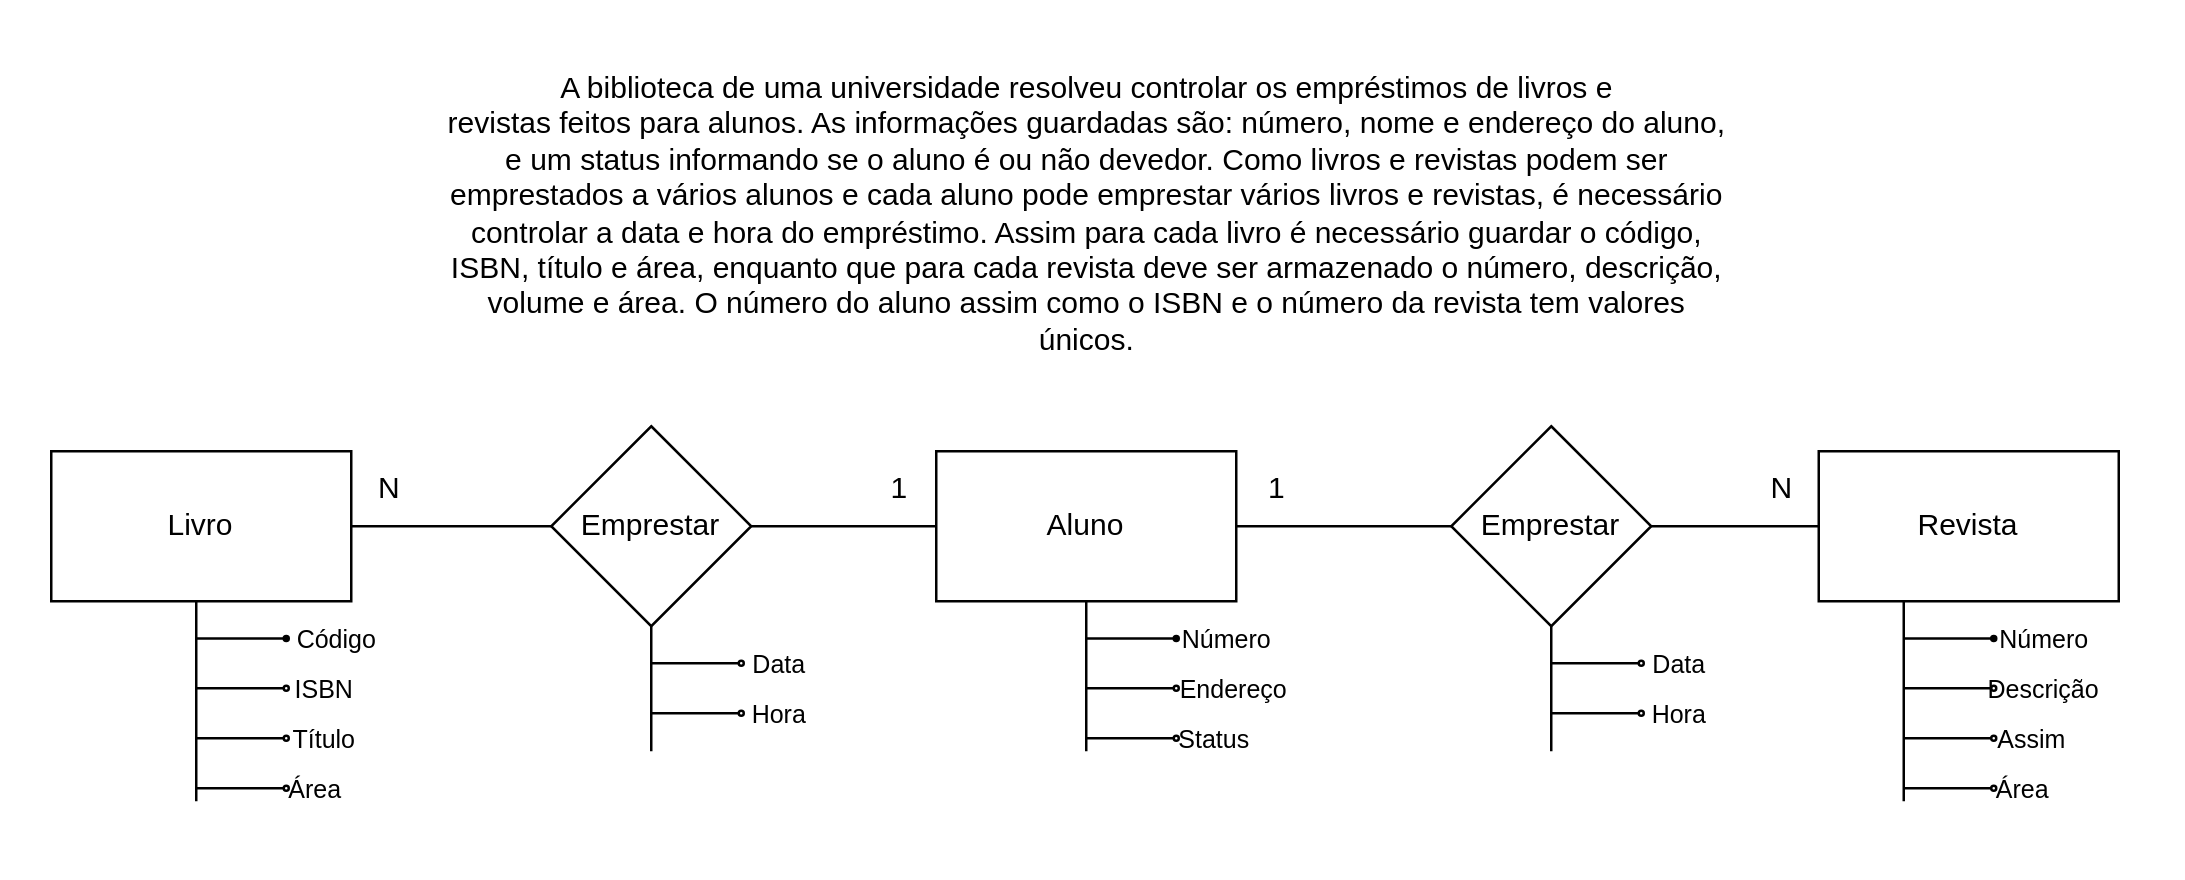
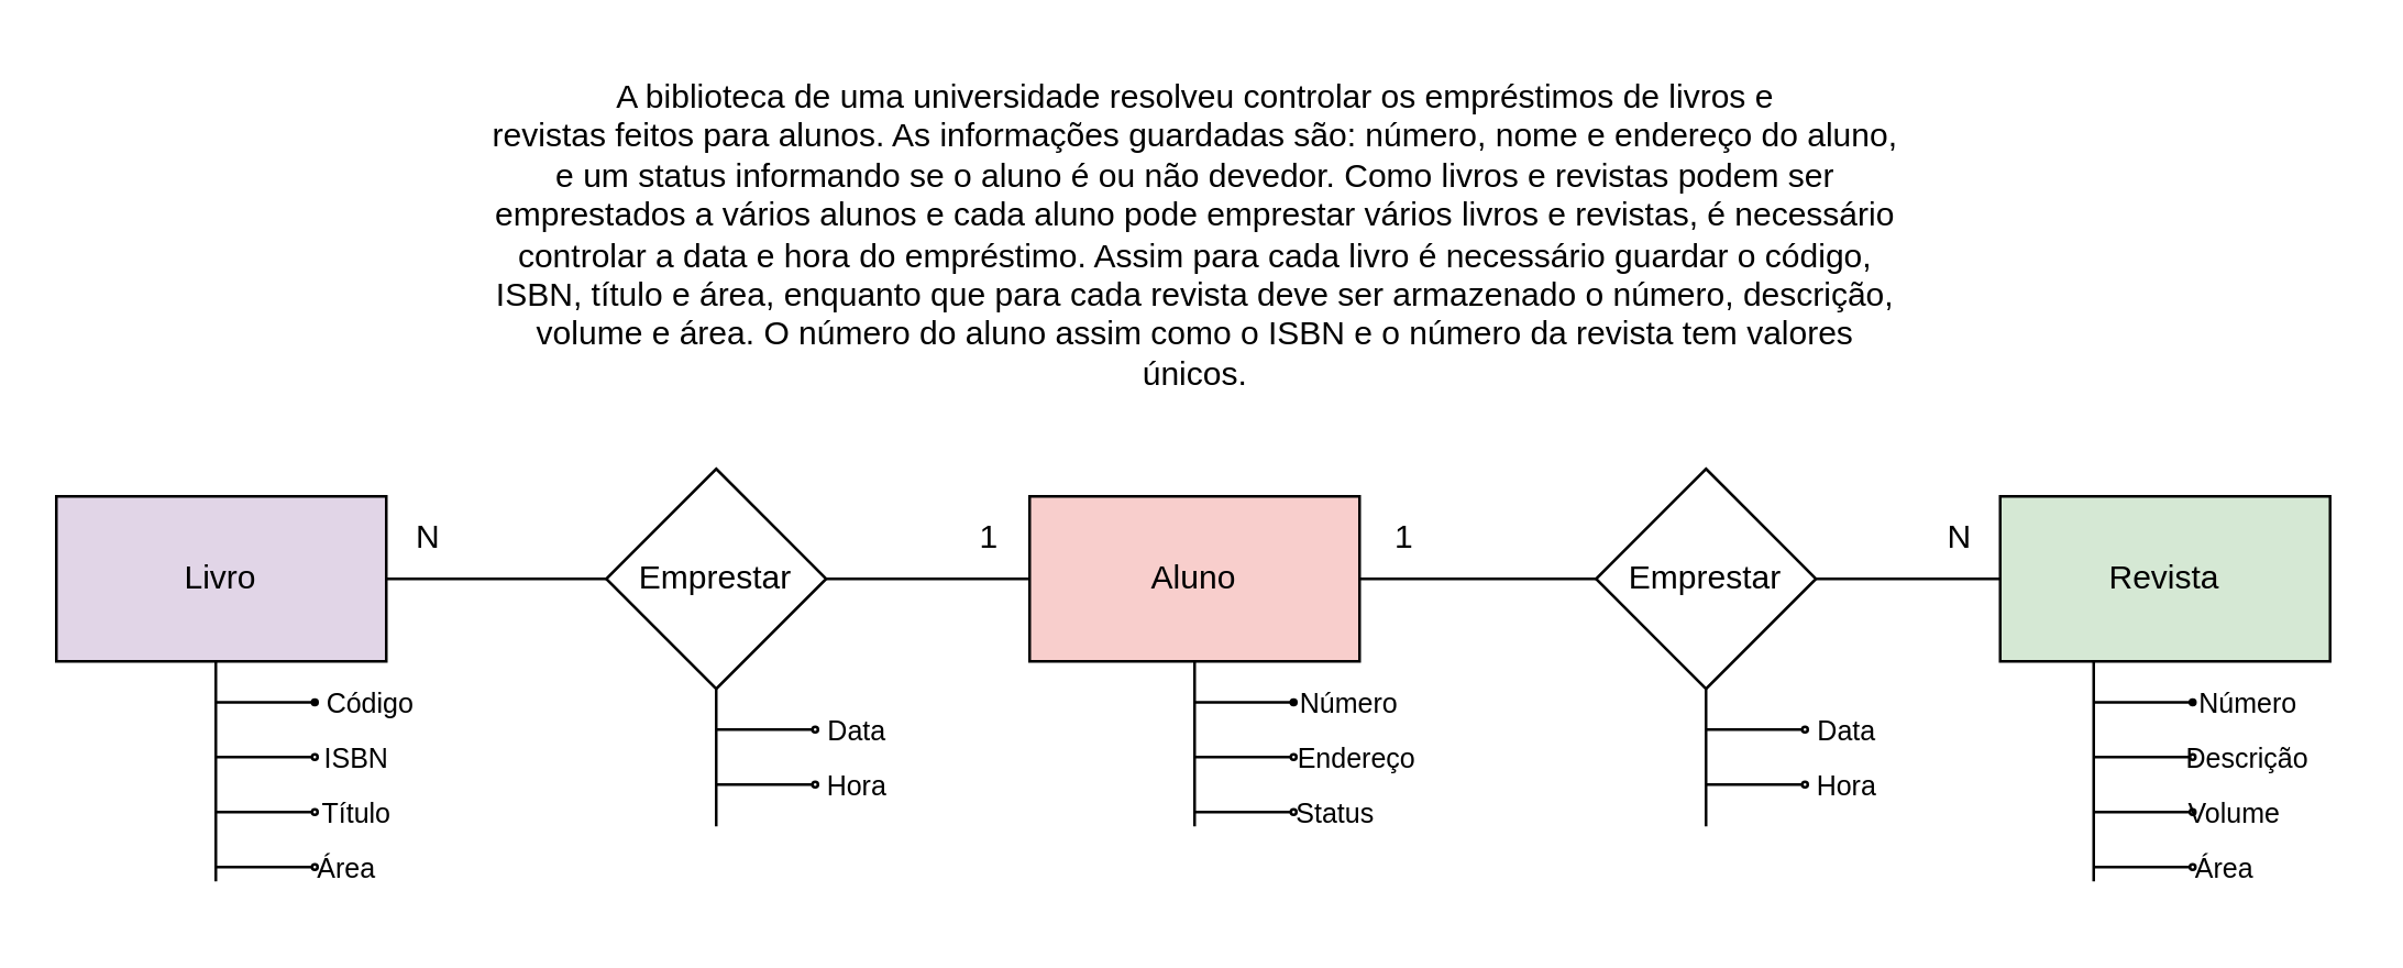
  <mxCell id="0" />
  <mxCell id="1" parent="0" />
  <mxCell id="2" value="A biblioteca de uma universidade resolveu controlar os empréstimos de livros e &lt;br/&gt;revistas feitos para alunos. As informações guardadas são: número, nome e endereço do aluno, &lt;br/&gt;e um status informando se o aluno é ou não devedor. Como livros e revistas podem ser &lt;br/&gt;emprestados a vários alunos e cada aluno pode emprestar vários livros e revistas, é necessário &lt;br/&gt;controlar a data e hora do empréstimo. Assim para cada livro é necessário guardar o código, &lt;br/&gt;ISBN, título e área, enquanto que para cada revista deve ser armazenado o número, descrição, &lt;br/&gt;volume e área. O número do aluno assim como o ISBN e o número da revista tem valores &lt;br/&gt;únicos." style="text;html=1;align=center;verticalAlign=middle;resizable=0;points=[];autosize=1;strokeColor=none;fillColor=none;" vertex="1" parent="1"><mxGeometry x="169" y="20" width="530" height="130" as="geometry" /></mxCell>
  <mxCell id="3" style="edgeStyle=orthogonalEdgeStyle;rounded=0;orthogonalLoop=1;jettySize=auto;html=1;endArrow=none;startFill=0;" edge="1" parent="1" source="5"><mxGeometry relative="1" as="geometry"><mxPoint x="434" y="300" as="targetPoint" /></mxGeometry></mxCell>
  <mxCell id="4" style="edgeStyle=orthogonalEdgeStyle;rounded=0;orthogonalLoop=1;jettySize=auto;html=1;entryX=0;entryY=0.5;entryDx=0;entryDy=0;endArrow=none;startFill=0;" edge="1" parent="1" source="5" target="38"><mxGeometry relative="1" as="geometry" /></mxCell>
- <mxCell id="5" value="Aluno" style="rounded=0;whiteSpace=wrap;html=1;" vertex="1" parent="1"><mxGeometry x="374" y="180" width="120" height="60" as="geometry" /></mxCell>
+ <mxCell id="5" value="Aluno" style="rounded=0;whiteSpace=wrap;html=1;fillColor=#f8cecc;" vertex="1" parent="1"><mxGeometry x="374" y="180" width="120" height="60" as="geometry" /></mxCell>
  <mxCell id="6" style="edgeStyle=orthogonalEdgeStyle;rounded=0;orthogonalLoop=1;jettySize=auto;html=1;entryX=0;entryY=0.5;entryDx=0;entryDy=0;endArrow=none;startFill=0;" edge="1" parent="1" source="7" target="35"><mxGeometry relative="1" as="geometry" /></mxCell>
- <mxCell id="7" value="Livro" style="rounded=0;whiteSpace=wrap;html=1;" vertex="1" parent="1"><mxGeometry y="180" width="120" height="60" as="geometry" x="20" /></mxCell>
- <mxCell id="8" value="Revista" style="rounded=0;whiteSpace=wrap;html=1;" vertex="1" parent="1"><mxGeometry x="727" y="180" width="120" height="60" as="geometry" /></mxCell>
+ <mxCell id="7" value="Livro" style="rounded=0;whiteSpace=wrap;html=1;fillColor=#e1d5e7;" vertex="1" parent="1"><mxGeometry y="180" width="120" height="60" as="geometry" x="20" /></mxCell>
+ <mxCell id="8" value="Revista" style="rounded=0;whiteSpace=wrap;html=1;fillColor=#d5e8d4;" vertex="1" parent="1"><mxGeometry x="727" y="180" width="120" height="60" as="geometry" /></mxCell>
  <mxCell id="9" value="" style="endArrow=oval;html=1;rounded=0;endFill=1;endSize=2;" edge="1" parent="1"><mxGeometry width="50" height="50" relative="1" as="geometry"><mxPoint x="434" y="254.92" as="sourcePoint" /><mxPoint x="470" y="254.92" as="targetPoint" /></mxGeometry></mxCell>
  <mxCell id="10" value="&lt;font style=&quot;font-size: 10px;&quot;&gt;Número&lt;/font&gt;" style="text;html=1;align=center;verticalAlign=middle;resizable=0;points=[];autosize=1;strokeColor=none;fillColor=none;" vertex="1" parent="1"><mxGeometry x="460" y="240" width="60" height="30" as="geometry" /></mxCell>
  <mxCell id="11" value="" style="endArrow=oval;html=1;rounded=0;endFill=0;endSize=2;" edge="1" parent="1"><mxGeometry width="50" height="50" relative="1" as="geometry"><mxPoint x="434" y="274.83" as="sourcePoint" /><mxPoint x="470" y="274.83" as="targetPoint" /></mxGeometry></mxCell>
  <mxCell id="12" value="&lt;span style=&quot;font-size: 10px;&quot;&gt;&amp;nbsp; Endereço&lt;/span&gt;" style="text;html=1;align=center;verticalAlign=middle;resizable=0;points=[];autosize=1;strokeColor=none;fillColor=none;" vertex="1" parent="1"><mxGeometry x="455" y="260" width="70" height="30" as="geometry" /></mxCell>
  <mxCell id="13" value="" style="endArrow=oval;html=1;rounded=0;endFill=0;endSize=2;" edge="1" parent="1"><mxGeometry width="50" height="50" relative="1" as="geometry"><mxPoint x="434" y="294.83" as="sourcePoint" /><mxPoint x="470" y="294.83" as="targetPoint" /></mxGeometry></mxCell>
  <mxCell id="14" value="&lt;span style=&quot;font-size: 10px;&quot;&gt;Status&lt;/span&gt;" style="text;html=1;align=center;verticalAlign=middle;resizable=0;points=[];autosize=1;strokeColor=none;fillColor=none;" vertex="1" parent="1"><mxGeometry x="460" y="280" width="50" height="30" as="geometry" /></mxCell>
  <mxCell id="15" style="edgeStyle=orthogonalEdgeStyle;rounded=0;orthogonalLoop=1;jettySize=auto;html=1;endArrow=none;startFill=0;" edge="1" parent="1"><mxGeometry relative="1" as="geometry"><mxPoint x="78" y="320" as="targetPoint" /><mxPoint x="78" y="240" as="sourcePoint" /></mxGeometry></mxCell>
  <mxCell id="16" value="" style="endArrow=oval;html=1;rounded=0;endFill=1;endSize=2;" edge="1" parent="1"><mxGeometry width="50" height="50" relative="1" as="geometry"><mxPoint x="78" y="254.92" as="sourcePoint" /><mxPoint x="114" y="254.92" as="targetPoint" /></mxGeometry></mxCell>
  <mxCell id="17" value="&lt;span style=&quot;font-size: 10px;&quot;&gt;Código&lt;/span&gt;" style="text;html=1;align=center;verticalAlign=middle;resizable=0;points=[];autosize=1;strokeColor=none;fillColor=none;" vertex="1" parent="1"><mxGeometry x="104" y="240" width="60" height="30" as="geometry" /></mxCell>
  <mxCell id="18" value="" style="endArrow=oval;html=1;rounded=0;endFill=0;endSize=2;" edge="1" parent="1"><mxGeometry width="50" height="50" relative="1" as="geometry"><mxPoint x="78" y="274.83" as="sourcePoint" /><mxPoint x="114" y="274.83" as="targetPoint" /></mxGeometry></mxCell>
  <mxCell id="19" value="&lt;span style=&quot;font-size: 10px;&quot;&gt;ISBN&lt;/span&gt;" style="text;html=1;align=center;verticalAlign=middle;resizable=0;points=[];autosize=1;strokeColor=none;fillColor=none;" vertex="1" parent="1"><mxGeometry x="104" y="260" width="50" height="30" as="geometry" /></mxCell>
  <mxCell id="20" value="" style="endArrow=oval;html=1;rounded=0;endFill=0;endSize=2;" edge="1" parent="1"><mxGeometry width="50" height="50" relative="1" as="geometry"><mxPoint x="78" y="294.83" as="sourcePoint" /><mxPoint x="114" y="294.83" as="targetPoint" /></mxGeometry></mxCell>
  <mxCell id="21" value="&lt;span style=&quot;font-size: 10px;&quot;&gt;Título&lt;/span&gt;" style="text;html=1;align=center;verticalAlign=middle;resizable=0;points=[];autosize=1;strokeColor=none;fillColor=none;" vertex="1" parent="1"><mxGeometry x="104" y="280" width="50" height="30" as="geometry" /></mxCell>
  <mxCell id="22" value="&lt;span style=&quot;font-size: 10px;&quot;&gt;&amp;nbsp;Área&lt;/span&gt;" style="text;html=1;align=center;verticalAlign=middle;resizable=0;points=[];autosize=1;strokeColor=none;fillColor=none;" vertex="1" parent="1"><mxGeometry x="99" y="300" width="50" height="30" as="geometry" /></mxCell>
  <mxCell id="23" value="" style="endArrow=oval;html=1;rounded=0;endFill=0;endSize=2;" edge="1" parent="1"><mxGeometry width="50" height="50" relative="1" as="geometry"><mxPoint x="78" y="314.83" as="sourcePoint" /><mxPoint x="114" y="314.83" as="targetPoint" /></mxGeometry></mxCell>
  <mxCell id="24" style="edgeStyle=orthogonalEdgeStyle;rounded=0;orthogonalLoop=1;jettySize=auto;html=1;endArrow=none;startFill=0;" edge="1" parent="1"><mxGeometry relative="1" as="geometry"><mxPoint x="761" y="320" as="targetPoint" /><mxPoint x="761" y="240" as="sourcePoint" /></mxGeometry></mxCell>
  <mxCell id="25" value="" style="endArrow=oval;html=1;rounded=0;endFill=1;endSize=2;" edge="1" parent="1"><mxGeometry width="50" height="50" relative="1" as="geometry"><mxPoint x="761" y="254.92" as="sourcePoint" /><mxPoint x="797" y="254.92" as="targetPoint" /></mxGeometry></mxCell>
  <mxCell id="26" value="&lt;span style=&quot;font-size: 10px;&quot;&gt;Número&lt;/span&gt;" style="text;html=1;align=center;verticalAlign=middle;resizable=0;points=[];autosize=1;strokeColor=none;fillColor=none;" vertex="1" parent="1"><mxGeometry x="787" y="240" width="60" height="30" as="geometry" /></mxCell>
  <mxCell id="27" value="" style="endArrow=oval;html=1;rounded=0;endFill=0;endSize=2;" edge="1" parent="1"><mxGeometry width="50" height="50" relative="1" as="geometry"><mxPoint x="761" y="274.83" as="sourcePoint" /><mxPoint x="797" y="274.83" as="targetPoint" /></mxGeometry></mxCell>
  <mxCell id="28" value="&lt;span style=&quot;font-size: 10px;&quot;&gt;&amp;nbsp; &amp;nbsp; &amp;nbsp; &amp;nbsp;Descrição&lt;/span&gt;" style="text;html=1;align=center;verticalAlign=middle;resizable=0;points=[];autosize=1;strokeColor=none;fillColor=none;" vertex="1" parent="1"><mxGeometry x="762" y="260" width="90" height="30" as="geometry" /></mxCell>
  <mxCell id="29" value="" style="endArrow=oval;html=1;rounded=0;endFill=0;endSize=2;" edge="1" parent="1"><mxGeometry width="50" height="50" relative="1" as="geometry"><mxPoint x="761" y="294.83" as="sourcePoint" /><mxPoint x="797" y="294.83" as="targetPoint" /></mxGeometry></mxCell>
- <mxCell id="30" value="&lt;span style=&quot;font-size: 10px;&quot;&gt;Assim&lt;/span&gt;" style="text;html=1;align=center;verticalAlign=middle;resizable=0;points=[];autosize=1;strokeColor=none;fillColor=none;" vertex="1" parent="1"><mxGeometry x="782" y="280" width="60" height="30" as="geometry" /></mxCell>
+ <mxCell id="30" value="&lt;span style=&quot;font-size: 10px;&quot;&gt;Volume&lt;/span&gt;" style="text;html=1;align=center;verticalAlign=middle;resizable=0;points=[];autosize=1;strokeColor=none;fillColor=none;" vertex="1" parent="1"><mxGeometry x="782" y="280" width="60" height="30" as="geometry" /></mxCell>
  <mxCell id="31" value="&lt;span style=&quot;font-size: 10px;&quot;&gt;&amp;nbsp;Área&lt;/span&gt;" style="text;html=1;align=center;verticalAlign=middle;resizable=0;points=[];autosize=1;strokeColor=none;fillColor=none;" vertex="1" parent="1"><mxGeometry x="782" y="300" width="50" height="30" as="geometry" /></mxCell>
  <mxCell id="32" value="" style="endArrow=oval;html=1;rounded=0;endFill=0;endSize=2;" edge="1" parent="1"><mxGeometry width="50" height="50" relative="1" as="geometry"><mxPoint x="761" y="314.83" as="sourcePoint" /><mxPoint x="797" y="314.83" as="targetPoint" /></mxGeometry></mxCell>
  <mxCell id="33" style="edgeStyle=orthogonalEdgeStyle;rounded=0;orthogonalLoop=1;jettySize=auto;html=1;endArrow=none;startFill=0;" edge="1" parent="1" source="35" target="5"><mxGeometry relative="1" as="geometry" /></mxCell>
  <mxCell id="34" style="edgeStyle=orthogonalEdgeStyle;rounded=0;orthogonalLoop=1;jettySize=auto;html=1;endArrow=none;startFill=0;" edge="1" parent="1" source="35"><mxGeometry relative="1" as="geometry"><mxPoint x="260" y="300" as="targetPoint" /></mxGeometry></mxCell>
  <mxCell id="35" value="Emprestar" style="rhombus;whiteSpace=wrap;html=1;" vertex="1" parent="1"><mxGeometry x="220" y="170" width="80" height="80" as="geometry" /></mxCell>
  <mxCell id="36" style="edgeStyle=orthogonalEdgeStyle;rounded=0;orthogonalLoop=1;jettySize=auto;html=1;entryX=0;entryY=0.5;entryDx=0;entryDy=0;endArrow=none;startFill=0;" edge="1" parent="1" source="38" target="8"><mxGeometry relative="1" as="geometry" /></mxCell>
  <mxCell id="37" style="edgeStyle=orthogonalEdgeStyle;rounded=0;orthogonalLoop=1;jettySize=auto;html=1;endArrow=none;startFill=0;" edge="1" parent="1" source="38"><mxGeometry relative="1" as="geometry"><mxPoint x="620" y="300" as="targetPoint" /></mxGeometry></mxCell>
  <mxCell id="38" value="Emprestar" style="rhombus;whiteSpace=wrap;html=1;" vertex="1" parent="1"><mxGeometry x="580" y="170" width="80" height="80" as="geometry" /></mxCell>
  <mxCell id="39" value="1" style="text;html=1;align=center;verticalAlign=middle;resizable=0;points=[];autosize=1;strokeColor=none;fillColor=none;" vertex="1" parent="1"><mxGeometry x="344" y="180" width="30" height="30" as="geometry" /></mxCell>
  <mxCell id="40" value="1" style="text;html=1;align=center;verticalAlign=middle;resizable=0;points=[];autosize=1;strokeColor=none;fillColor=none;" vertex="1" parent="1"><mxGeometry x="495" y="180" width="30" height="30" as="geometry" /></mxCell>
  <mxCell id="41" value="N" style="text;html=1;align=center;verticalAlign=middle;resizable=0;points=[];autosize=1;strokeColor=none;fillColor=none;" vertex="1" parent="1"><mxGeometry x="140" y="180" width="30" height="30" as="geometry" /></mxCell>
  <mxCell id="42" value="N" style="text;html=1;align=center;verticalAlign=middle;resizable=0;points=[];autosize=1;strokeColor=none;fillColor=none;" vertex="1" parent="1"><mxGeometry x="697" y="180" width="30" height="30" as="geometry" /></mxCell>
  <mxCell id="43" value="" style="endArrow=oval;html=1;rounded=0;endFill=0;endSize=2;" edge="1" parent="1"><mxGeometry width="50" height="50" relative="1" as="geometry"><mxPoint x="260" y="264.83" as="sourcePoint" /><mxPoint x="296" y="264.83" as="targetPoint" /></mxGeometry></mxCell>
  <mxCell id="44" value="&lt;span style=&quot;font-size: 10px;&quot;&gt;Data&lt;/span&gt;" style="text;html=1;align=center;verticalAlign=middle;resizable=0;points=[];autosize=1;strokeColor=none;fillColor=none;" vertex="1" parent="1"><mxGeometry x="291" y="250" width="40" height="30" as="geometry" /></mxCell>
  <mxCell id="45" value="" style="endArrow=oval;html=1;rounded=0;endFill=0;endSize=2;" edge="1" parent="1"><mxGeometry width="50" height="50" relative="1" as="geometry"><mxPoint x="260" y="284.83" as="sourcePoint" /><mxPoint x="296" y="284.83" as="targetPoint" /></mxGeometry></mxCell>
  <mxCell id="46" value="&lt;span style=&quot;font-size: 10px;&quot;&gt;Hora&lt;/span&gt;" style="text;html=1;align=center;verticalAlign=middle;resizable=0;points=[];autosize=1;strokeColor=none;fillColor=none;" vertex="1" parent="1"><mxGeometry x="286" y="270" width="50" height="30" as="geometry" /></mxCell>
  <mxCell id="47" value="" style="endArrow=oval;html=1;rounded=0;endFill=0;endSize=2;" edge="1" parent="1"><mxGeometry width="50" height="50" relative="1" as="geometry"><mxPoint x="620" y="264.83" as="sourcePoint" /><mxPoint x="656" y="264.83" as="targetPoint" /></mxGeometry></mxCell>
  <mxCell id="48" value="&lt;span style=&quot;font-size: 10px;&quot;&gt;Data&lt;/span&gt;" style="text;html=1;align=center;verticalAlign=middle;resizable=0;points=[];autosize=1;strokeColor=none;fillColor=none;" vertex="1" parent="1"><mxGeometry x="651" y="250" width="40" height="30" as="geometry" /></mxCell>
  <mxCell id="49" value="" style="endArrow=oval;html=1;rounded=0;endFill=0;endSize=2;" edge="1" parent="1"><mxGeometry width="50" height="50" relative="1" as="geometry"><mxPoint x="620" y="284.83" as="sourcePoint" /><mxPoint x="656" y="284.83" as="targetPoint" /></mxGeometry></mxCell>
  <mxCell id="50" value="&lt;span style=&quot;font-size: 10px;&quot;&gt;Hora&lt;/span&gt;" style="text;html=1;align=center;verticalAlign=middle;resizable=0;points=[];autosize=1;strokeColor=none;fillColor=none;" vertex="1" parent="1"><mxGeometry x="646" y="270" width="50" height="30" as="geometry" /></mxCell>
